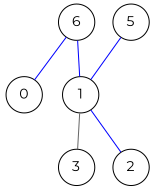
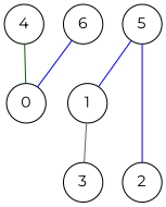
  graph {
    fontname=Montserrat
    node [fontname=Montserrat shape=circle]
    edge [color=blue fontname=Montserrat]
+   4
    0
    5
    1
    2
    3
    6
+   4 -- 0 [color=darkgreen]
    5 -- 1
-   1 -- 2
+   5 -- 2
    1 -- 3 [color=gray40]
    6 -- 0
-   6 -- 1
  }
